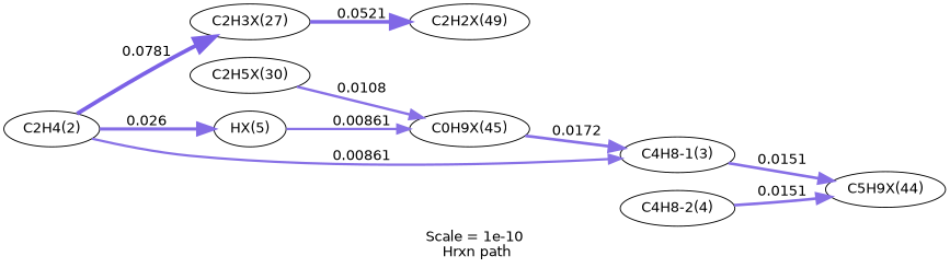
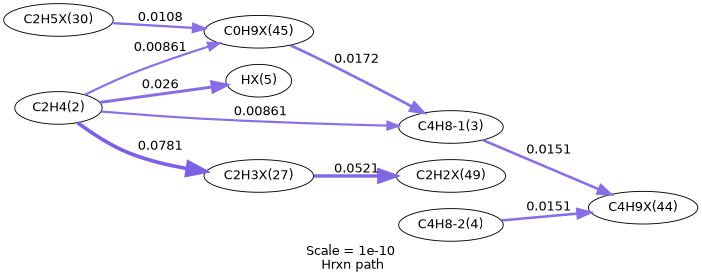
  digraph {
    fontname=Helvetica
    label="Scale = 1e-10\l Hrxn path"
    rankdir=LR
    node [fontname=Helvetica]
    edge [arrowsize=1.21 color="0.7, 0.509, 0.9" fontname=Helvetica style="setlinewidth(2.41)"]
    n1 [label="C2H4(2)"]
    n2 [label="HX(5)"]
    n3 [label="C2H3X(27)"]
    n4 [label="C0H9X(45)"]
    n5 [label="C4H8-1(3)"]
    n6 [label="C2H2X(49)"]
    n7 [label="C2H5X(30)"]
-   n8 [label="C5H9X(44)"]
+   n8 [label="C4H9X(44)"]
    n9 [label="C4H8-2(4)"]
    n1 -> n2 [arrowsize=1.62 color="0.7, 0.526, 0.9" label=" 0.026" style="setlinewidth(3.25)"]
    n1 -> n3 [arrowsize=2.04 color="0.7, 0.578, 0.9" label=" 0.0781" style="setlinewidth(4.07)"]
-   n2 -> n4 [label=" 0.00861"]
+   n1 -> n4 [label=" 0.00861"]
    n1 -> n5 [label=" 0.00861"]
    n3 -> n6 [arrowsize=1.88 color="0.7, 0.552, 0.9" label=" 0.0521" style="setlinewidth(3.77)"]
    n4 -> n5 [arrowsize=1.47 color="0.7, 0.517, 0.9" label=" 0.0172" style="setlinewidth(2.93)"]
    n5 -> n8 [arrowsize=1.42 color="0.7, 0.515, 0.9" label=" 0.0151" style="setlinewidth(2.84)"]
    n7 -> n4 [arrowsize=1.29 color="0.7, 0.511, 0.9" label=" 0.0108" style="setlinewidth(2.58)"]
    n9 -> n8 [arrowsize=1.42 color="0.7, 0.515, 0.9" label=" 0.0151" style="setlinewidth(2.84)"]
  }
